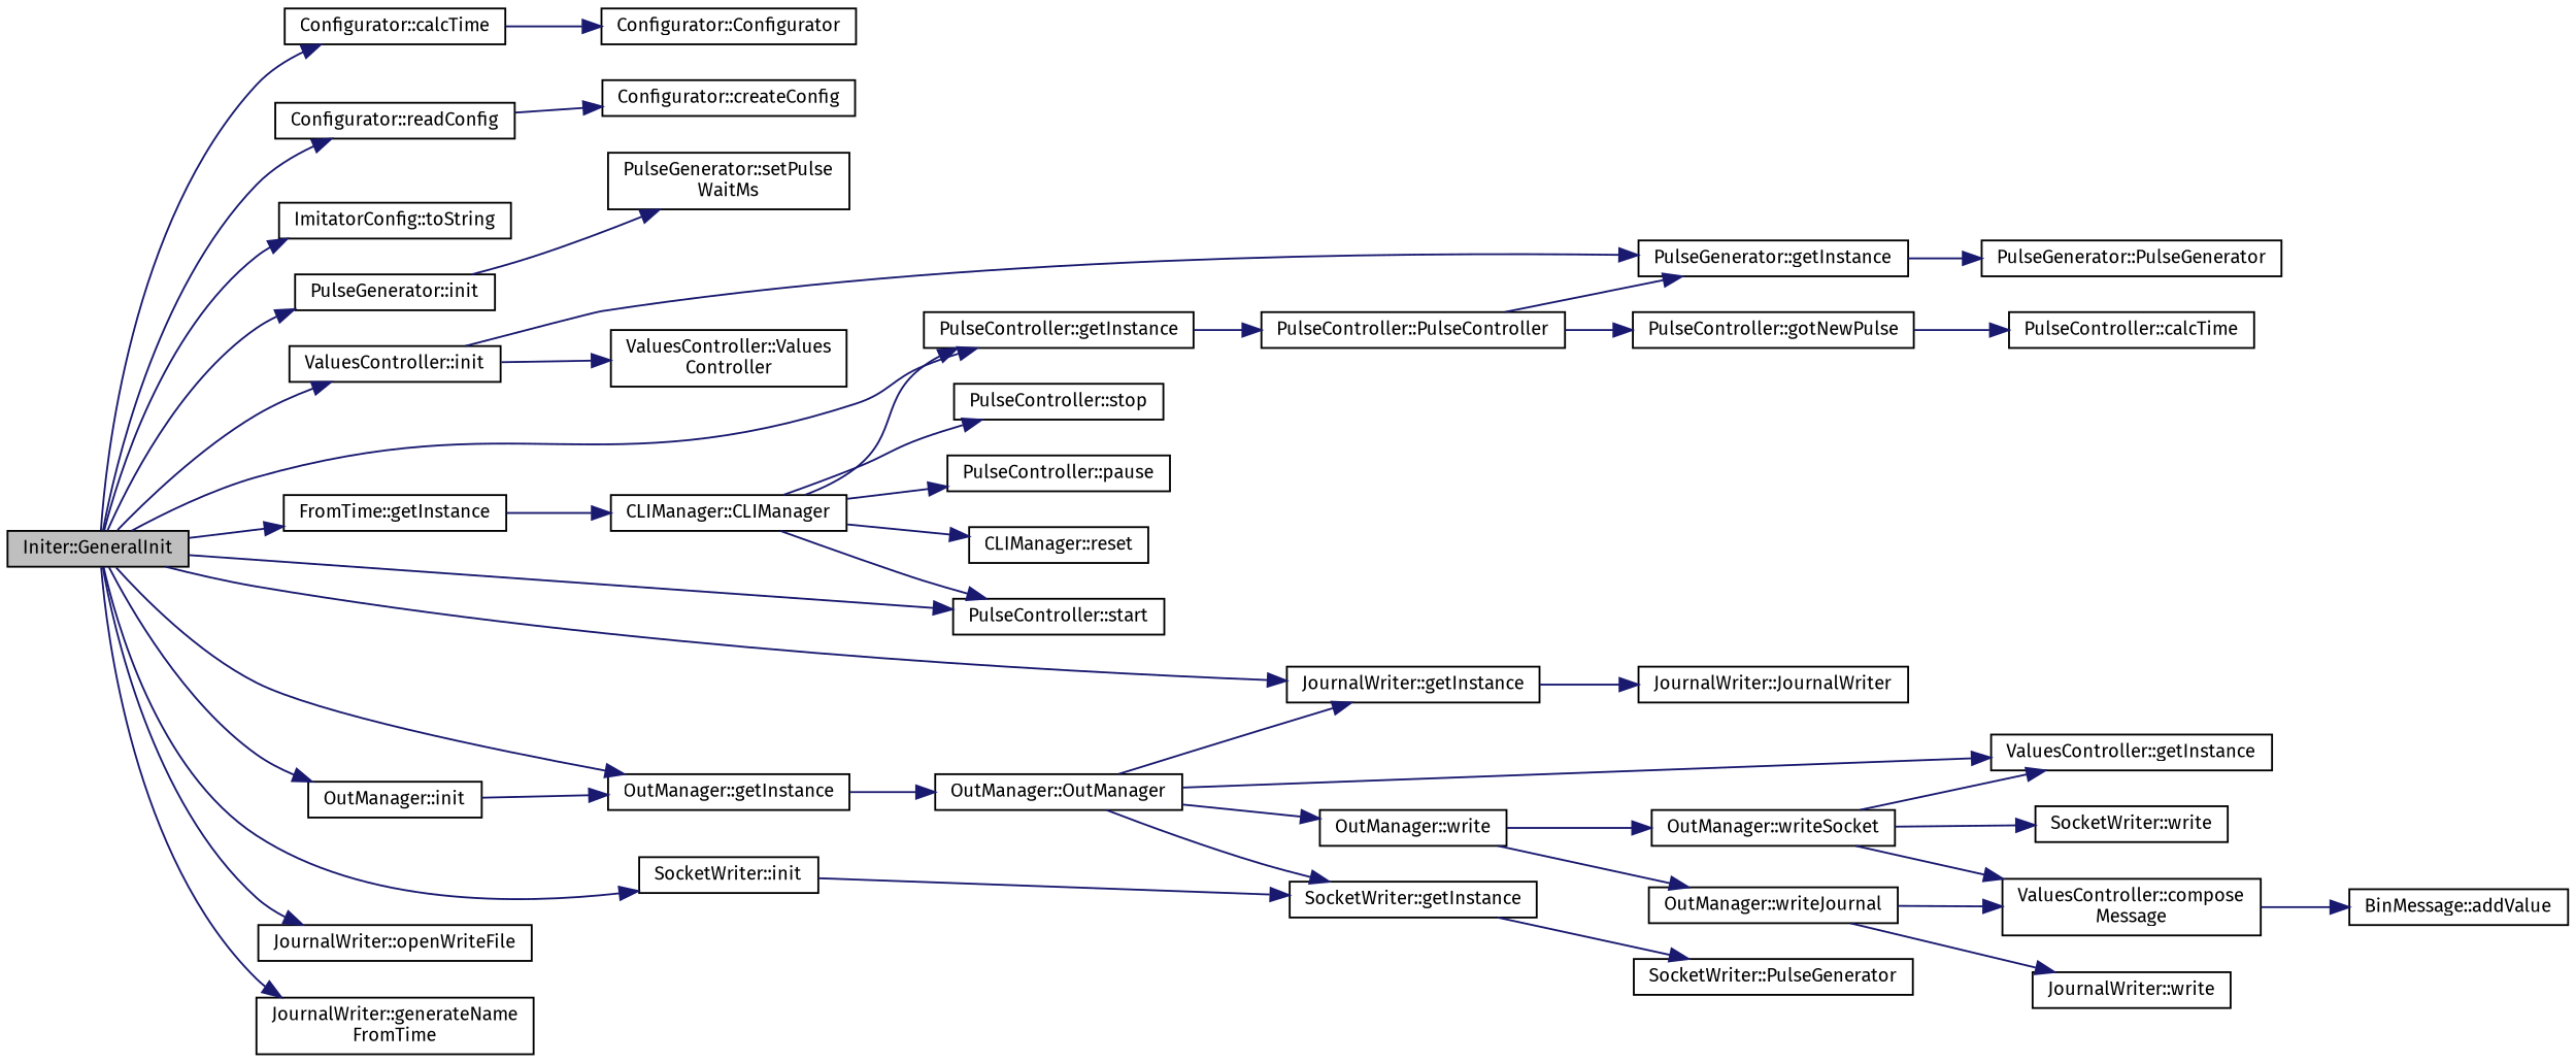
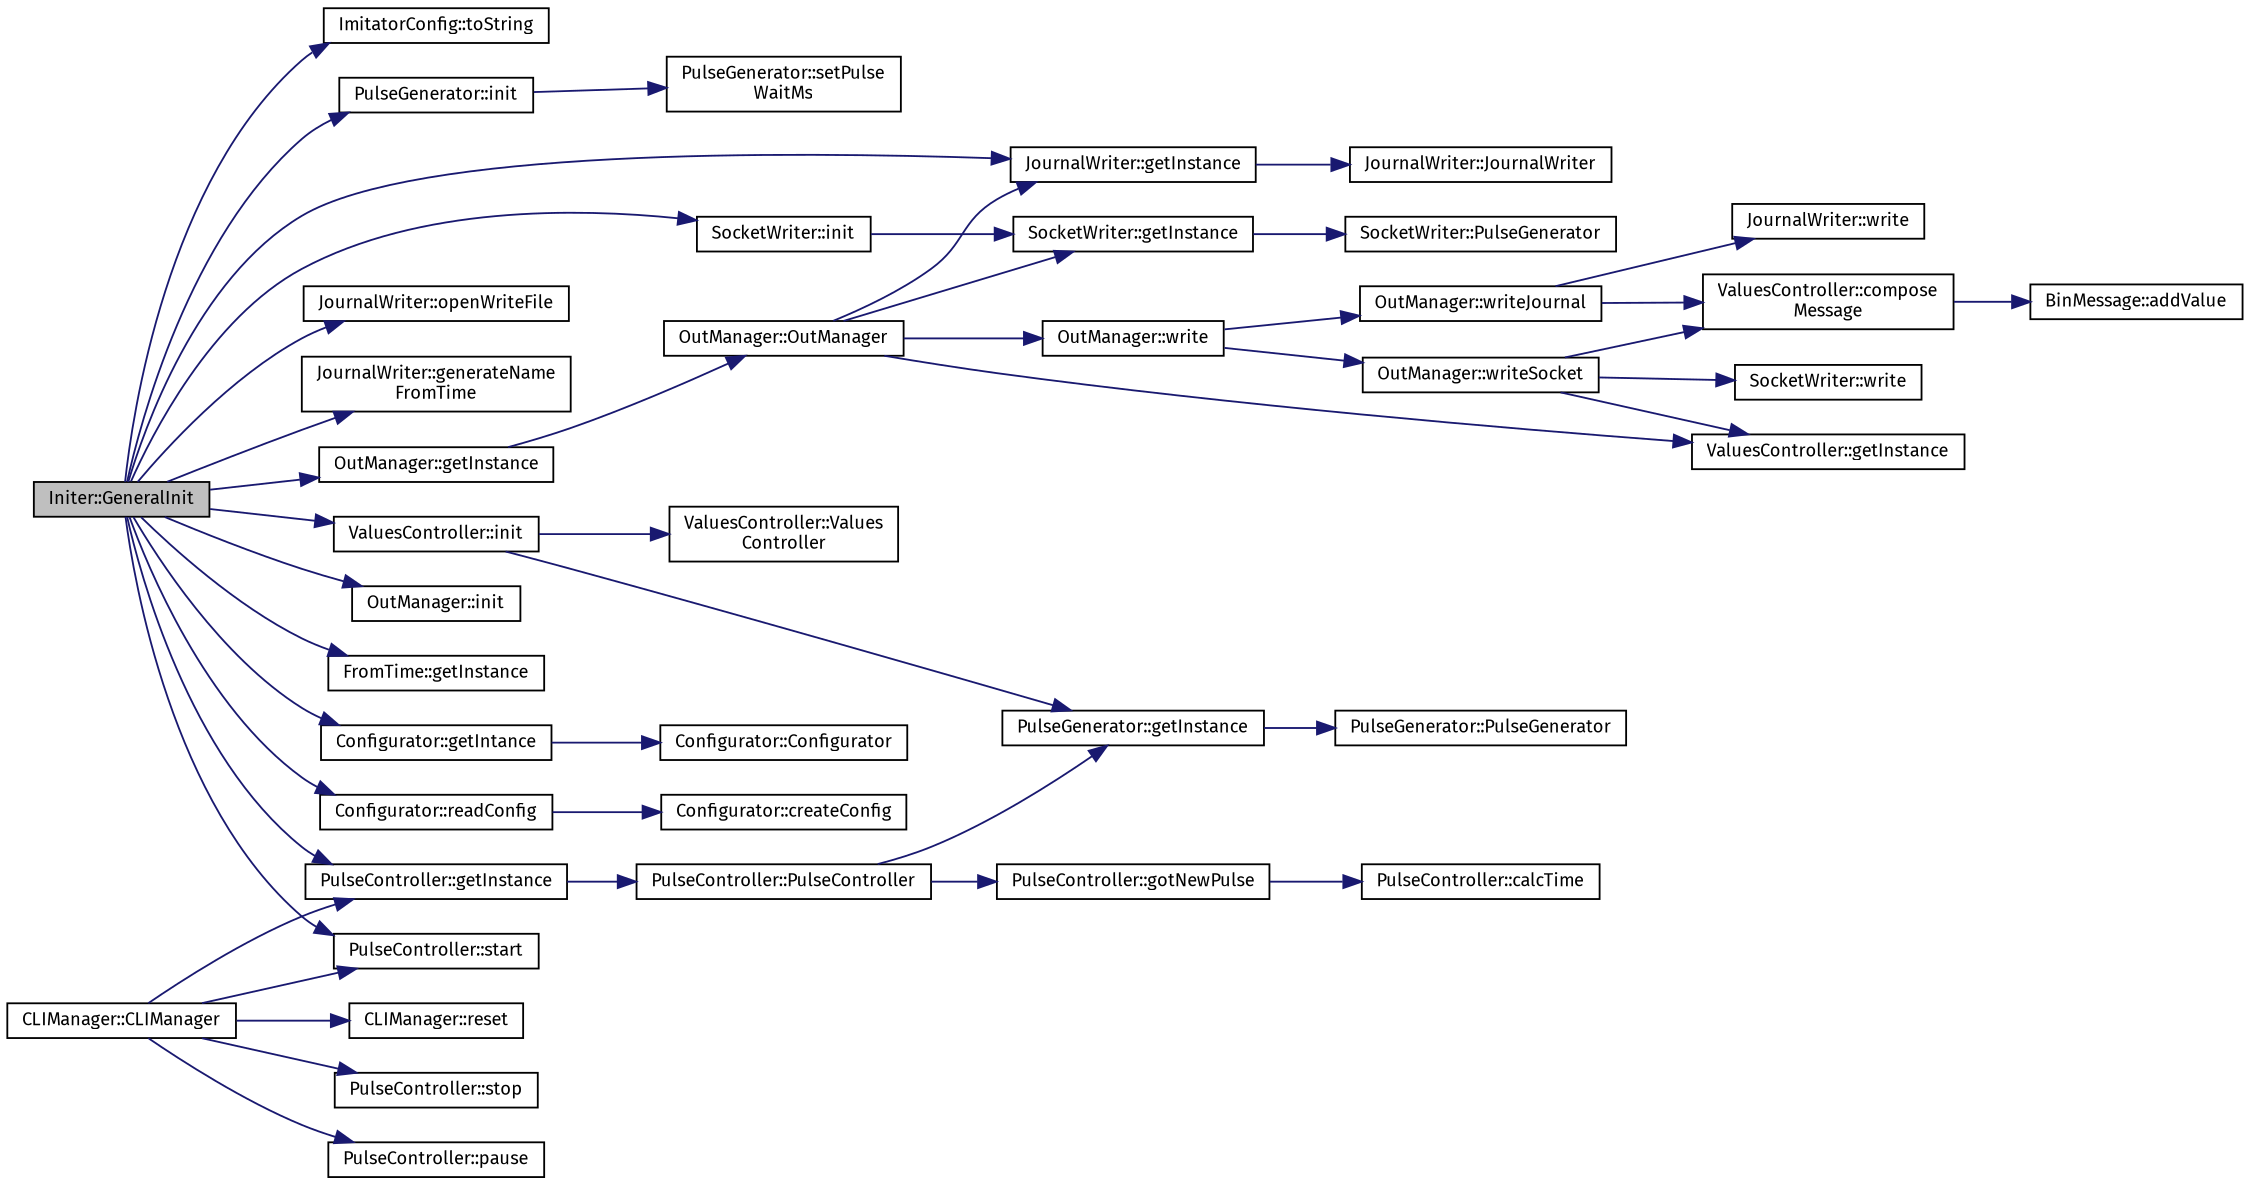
  digraph {
    fontname="Fira Sans"
    rankdir=LR
    node [color=black fillcolor=white fontname="Fira Sans" fontsize=10 shape=record style=filled]
    edge [color=midnightblue fontname="Fira Sans" fontsize=10 labelfontname=Helvetica labelfontsize=10 style=solid]
    n1 [fillcolor=grey75 fontcolor=black height=0.2 label="Initer::GeneralInit" width=0.4]
-   n2 [height=0.2 label="Configurator::calcTime" width=0.4]
+   n2 [height=0.2 label="Configurator::getIntance" width=0.4]
    n3 [height=0.2 label="Configurator::readConfig" width=0.4]
    n4 [height=0.2 label="ImitatorConfig::toString" width=0.4]
    n5 [height=0.2 label="PulseGenerator::init" width=0.4]
    n6 [height=0.2 label="PulseController::getInstance" width=0.4]
    n7 [height=0.2 label="PulseController::start" width=0.4]
    n8 [height=0.2 label="ValuesController::init" width=0.4]
    n9 [height=0.2 label="JournalWriter::getInstance" width=0.4]
    n10 [height=0.2 label="JournalWriter::openWriteFile" width=0.4]
    n11 [height=0.2 label="JournalWriter::generateName\lFromTime" width=0.4]
    n12 [height=0.2 label="SocketWriter::init" width=0.4]
    n13 [height=0.2 label="OutManager::getInstance" width=0.4]
    n14 [height=0.2 label="OutManager::init" width=0.4]
    n15 [height=0.2 label="FromTime::getInstance" width=0.4]
    n16 [height=0.2 label="Configurator::Configurator" width=0.4]
    n17 [height=0.2 label="Configurator::createConfig" width=0.4]
    n18 [height=0.2 label="PulseGenerator::getInstance" width=0.4]
    n19 [height=0.2 label="PulseGenerator::PulseGenerator" width=0.4]
    n20 [height=0.2 label="PulseGenerator::setPulse\lWaitMs" width=0.4]
    n21 [height=0.2 label="PulseController::PulseController" width=0.4]
    n22 [height=0.2 label="ValuesController::Values\lController" width=0.4]
    n23 [height=0.2 label="JournalWriter::JournalWriter" width=0.4]
    n24 [height=0.2 label="SocketWriter::getInstance" width=0.4]
    n25 [height=0.2 label="OutManager::OutManager" width=0.4]
    n26 [height=0.2 label="CLIManager::CLIManager" width=0.4]
    n27 [height=0.2 label="PulseController::gotNewPulse" width=0.4]
    n28 [height=0.2 label="PulseController::calcTime" width=0.4]
    n29 [height=0.2 label="SocketWriter::PulseGenerator" width=0.4]
    n30 [height=0.2 label="ValuesController::getInstance" width=0.4]
    n31 [height=0.2 label="OutManager::write" width=0.4]
    n32 [height=0.2 label="OutManager::writeJournal" width=0.4]
    n33 [height=0.2 label="OutManager::writeSocket" width=0.4]
    n34 [height=0.2 label="ValuesController::compose\lMessage" width=0.4]
    n35 [height=0.2 label="JournalWriter::write" width=0.4]
    n36 [height=0.2 label="SocketWriter::write" width=0.4]
    n37 [height=0.2 label="BinMessage::addValue" width=0.4]
    n38 [height=0.2 label="PulseController::stop" width=0.4]
    n39 [height=0.2 label="PulseController::pause" width=0.4]
    n40 [height=0.2 label="CLIManager::reset" width=0.4]
    n1 -> n2
    n1 -> n3
    n1 -> n4
    n1 -> n5
    n1 -> n6
    n1 -> n7
    n1 -> n8
    n1 -> n9
    n1 -> n10
    n1 -> n11
    n1 -> n12
    n1 -> n13
    n1 -> n14
    n1 -> n15
    n2 -> n16
    n3 -> n17
    n5 -> n20
    n6 -> n21
    n8 -> n18
    n8 -> n22
    n9 -> n23
    n12 -> n24
    n13 -> n25
-   n14 -> n13
-   n15 -> n26
    n18 -> n19
    n21 -> n18
    n21 -> n27
    n24 -> n29
    n25 -> n9
    n25 -> n24
    n25 -> n30
    n25 -> n31
    n26 -> n6
    n26 -> n7
    n26 -> n38
    n26 -> n39
    n26 -> n40
    n27 -> n28
    n31 -> n32
    n31 -> n33
    n32 -> n34
    n32 -> n35
    n33 -> n30
    n33 -> n34
    n33 -> n36
    n34 -> n37
  }
